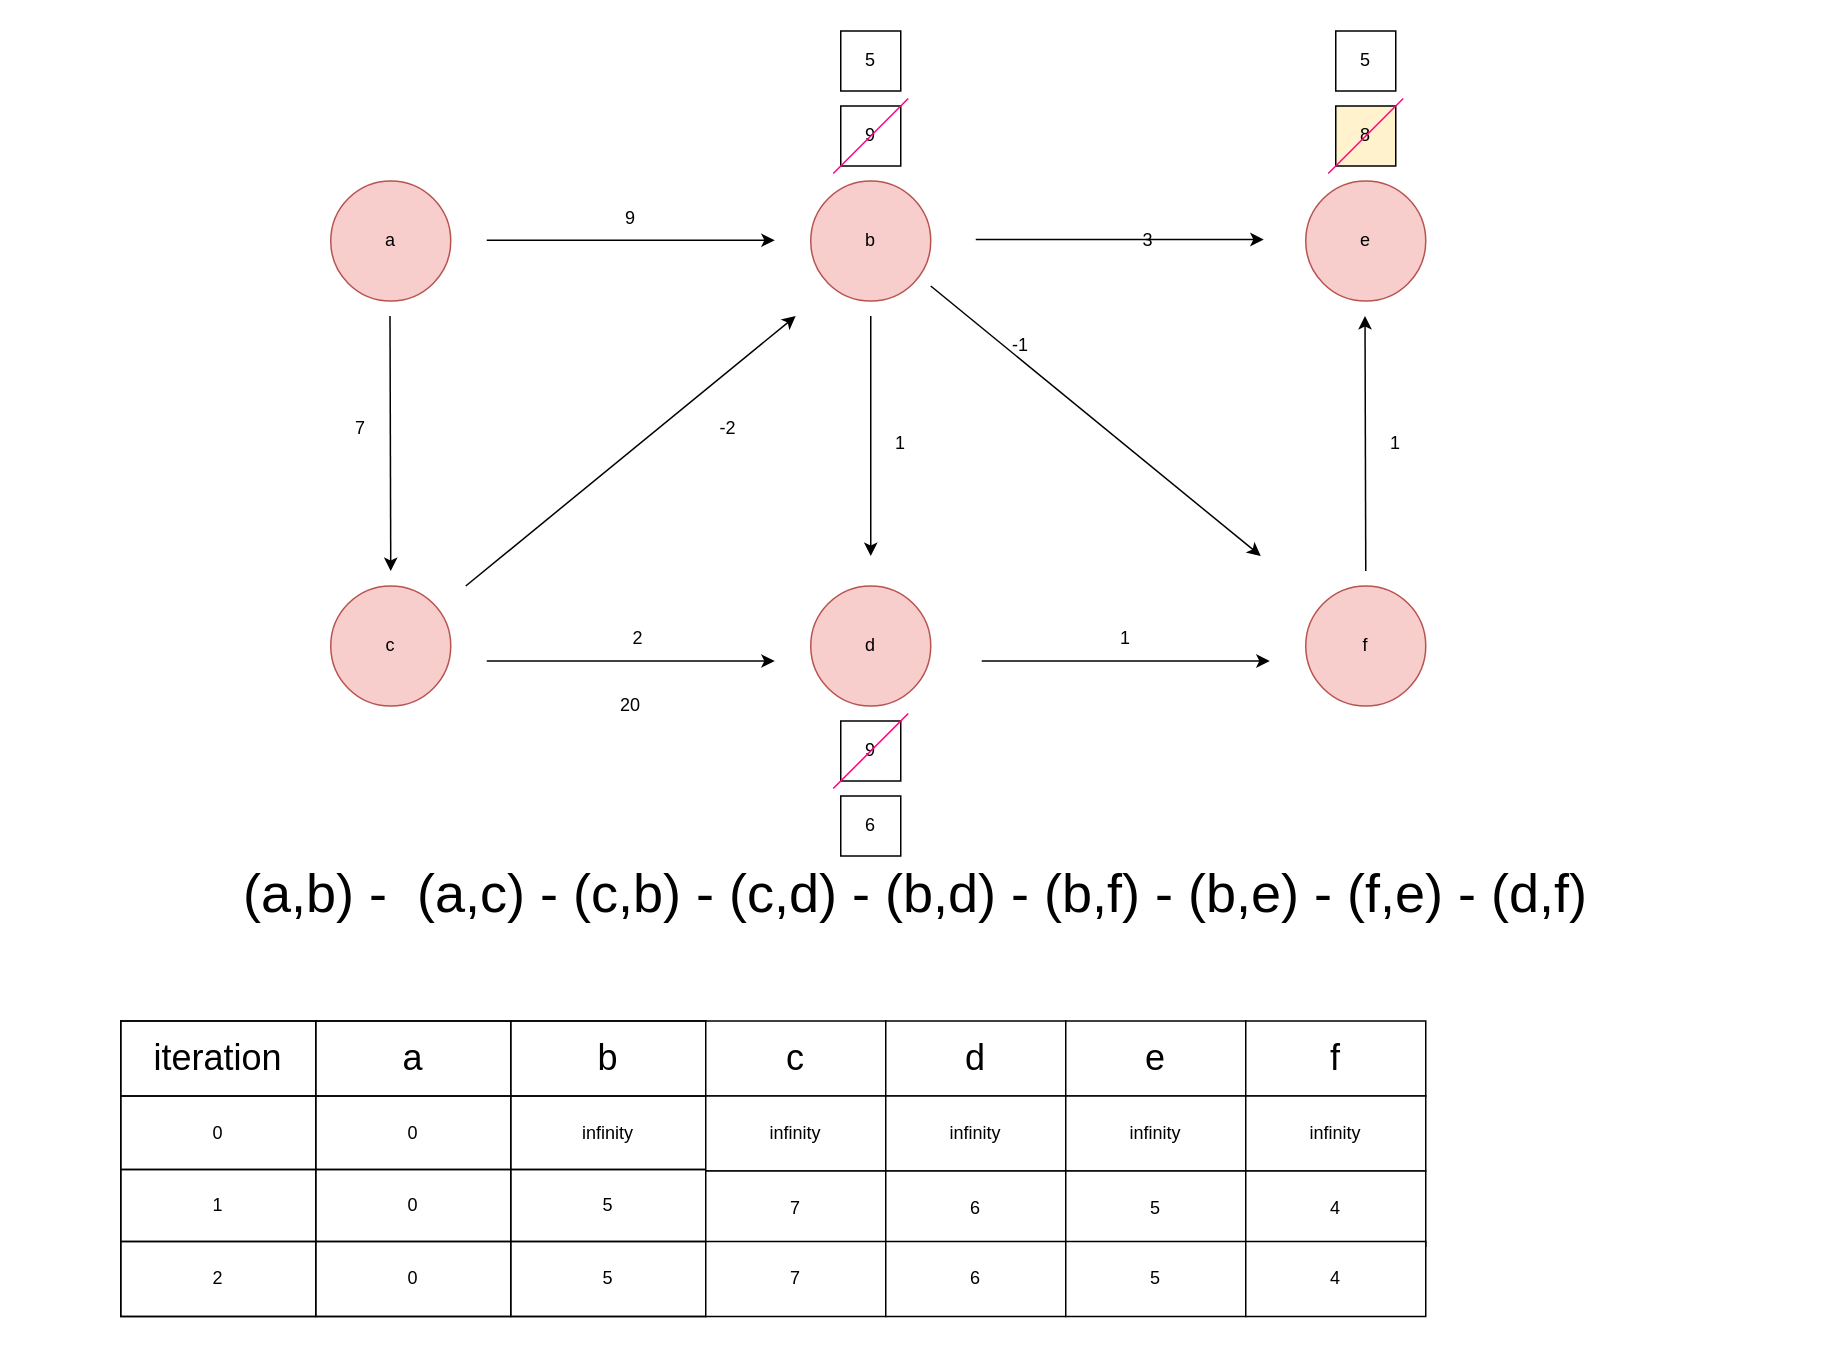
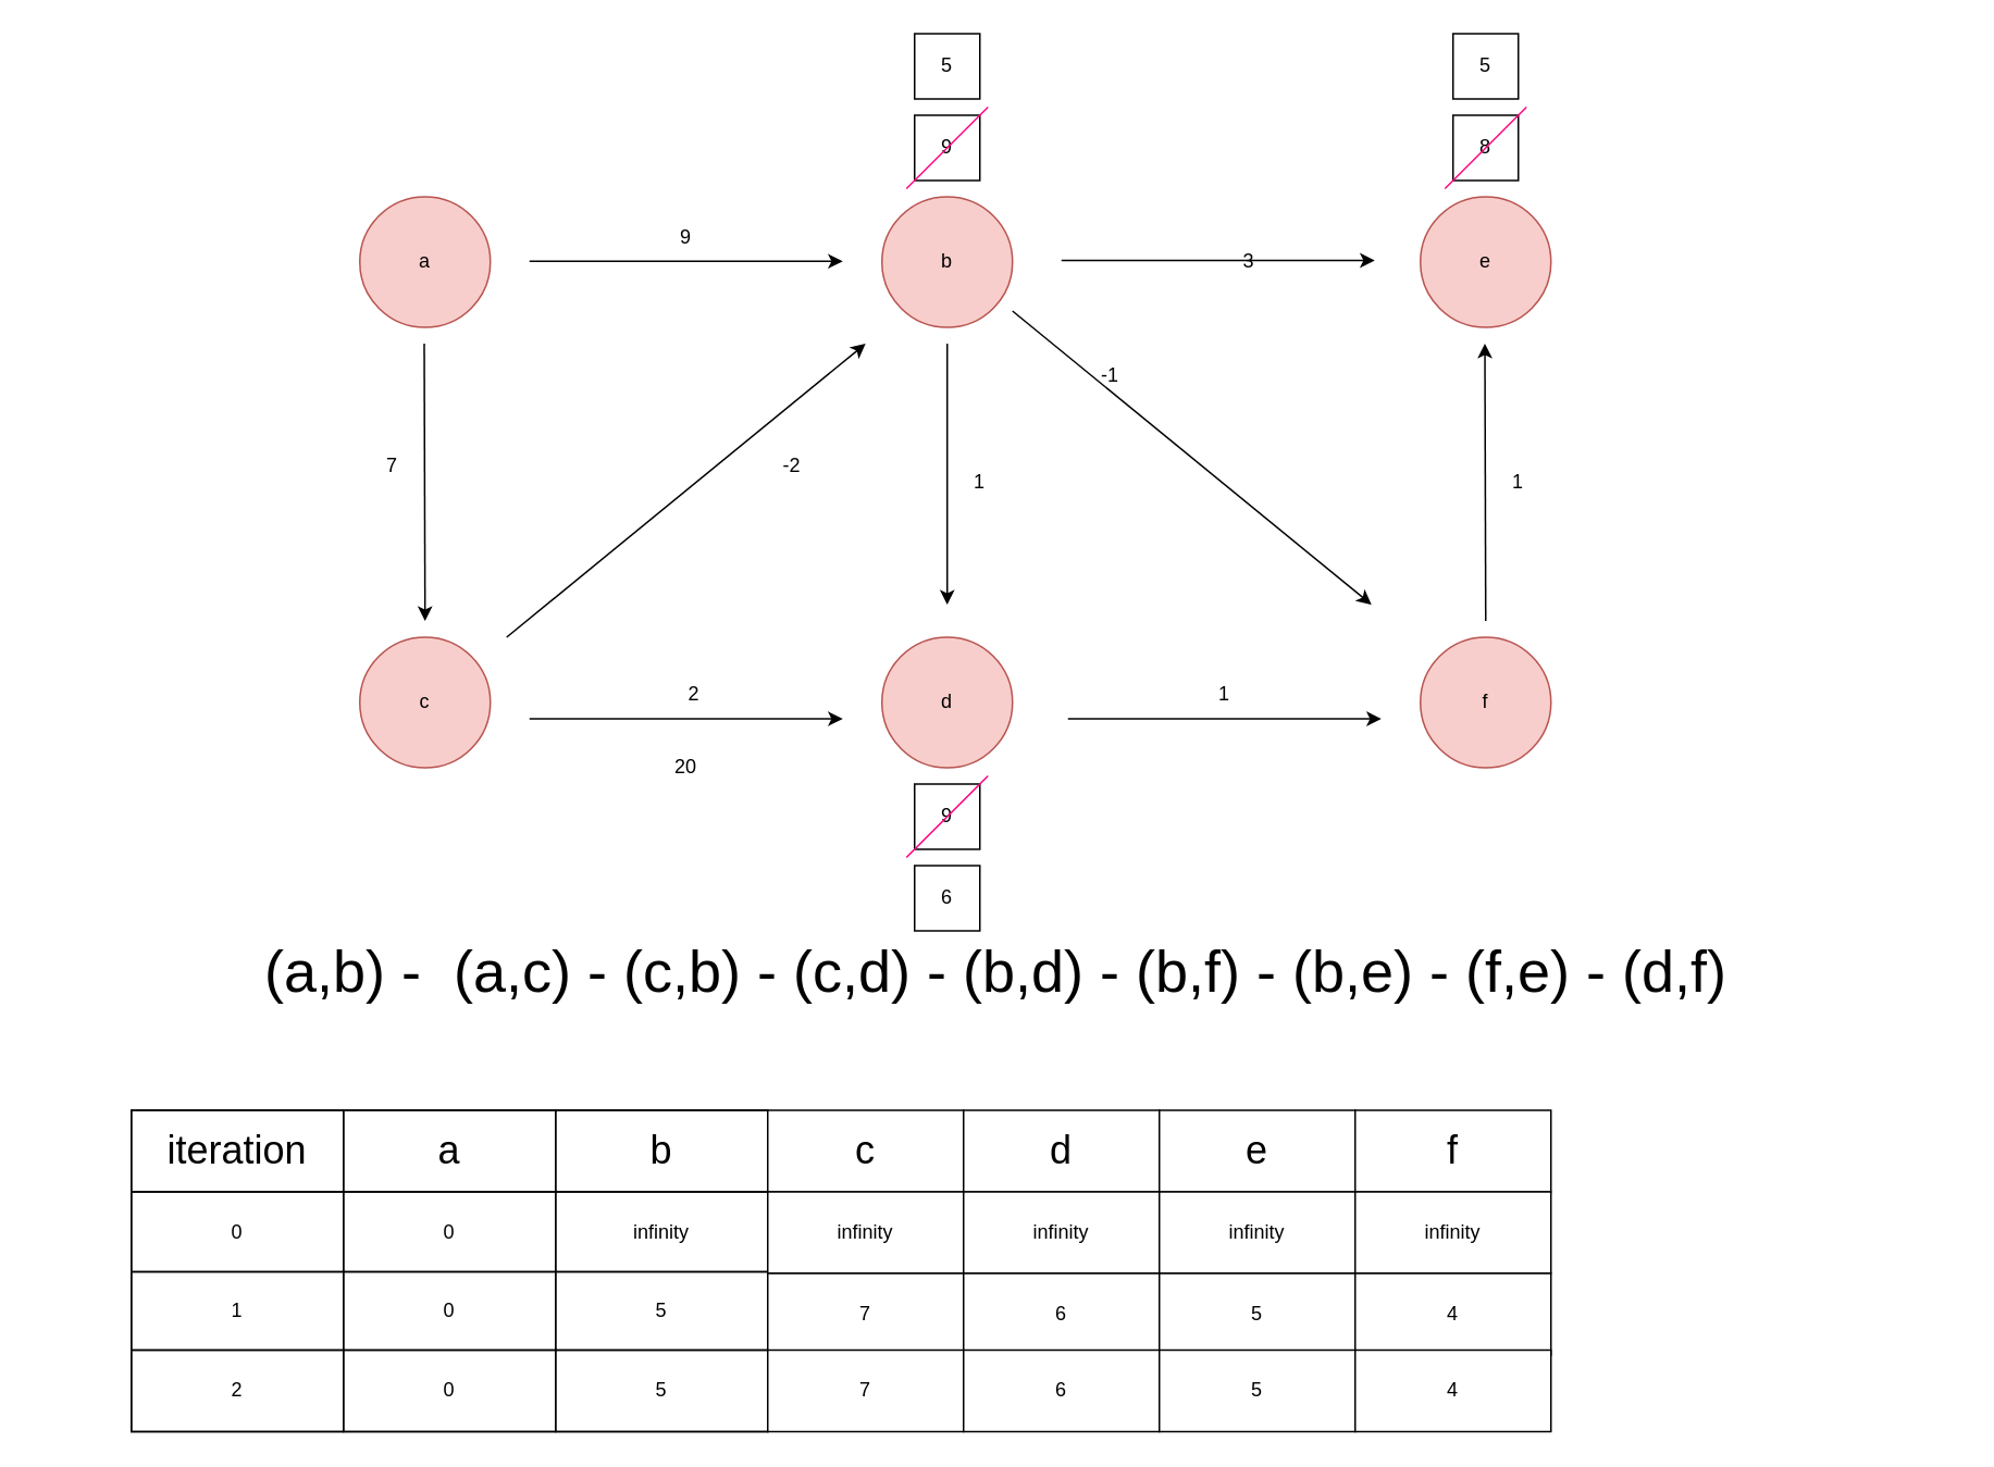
  <mxCell id="0" />
  <mxCell id="1" parent="0" />
  <mxCell id="2" value="a" style="ellipse;whiteSpace=wrap;html=1;aspect=fixed;fillColor=#f8cecc;strokeColor=#b85450;" parent="1" vertex="1"><mxGeometry x="220" y="120" width="80" height="80" as="geometry" /></mxCell>
  <mxCell id="3" value="b" style="ellipse;whiteSpace=wrap;html=1;aspect=fixed;fillColor=#f8cecc;strokeColor=#b85450;" parent="1" vertex="1"><mxGeometry x="540" y="120" width="80" height="80" as="geometry" /></mxCell>
  <mxCell id="4" value="c" style="ellipse;whiteSpace=wrap;html=1;aspect=fixed;fillColor=#f8cecc;strokeColor=#b85450;" parent="1" vertex="1"><mxGeometry x="220" y="390" width="80" height="80" as="geometry" /></mxCell>
  <mxCell id="5" value="d" style="ellipse;whiteSpace=wrap;html=1;aspect=fixed;fillColor=#f8cecc;strokeColor=#b85450;" parent="1" vertex="1"><mxGeometry x="540" y="390" width="80" height="80" as="geometry" /></mxCell>
  <mxCell id="6" value="e" style="ellipse;whiteSpace=wrap;html=1;aspect=fixed;fillColor=#f8cecc;strokeColor=#b85450;" parent="1" vertex="1"><mxGeometry x="870" y="120" width="80" height="80" as="geometry" /></mxCell>
  <mxCell id="7" value="" style="endArrow=classic;html=1;rounded=0;" parent="1" edge="1"><mxGeometry width="50" height="50" relative="1" as="geometry"><mxPoint x="259.5" y="210" as="sourcePoint" /><mxPoint x="260" y="380" as="targetPoint" /></mxGeometry></mxCell>
  <mxCell id="8" value="" style="endArrow=classic;html=1;rounded=0;" parent="1" edge="1"><mxGeometry width="50" height="50" relative="1" as="geometry"><mxPoint x="580" y="210" as="sourcePoint" /><mxPoint x="580" y="370" as="targetPoint" /></mxGeometry></mxCell>
  <mxCell id="9" value="" style="endArrow=classic;html=1;rounded=0;" parent="1" edge="1"><mxGeometry width="50" height="50" relative="1" as="geometry"><mxPoint x="620" y="190" as="sourcePoint" /><mxPoint x="840" y="370" as="targetPoint" /></mxGeometry></mxCell>
  <mxCell id="10" value="20" style="text;html=1;strokeColor=none;fillColor=none;align=center;verticalAlign=middle;whiteSpace=wrap;rounded=0;" parent="1" vertex="1"><mxGeometry x="390" y="455" width="60" height="30" as="geometry" /></mxCell>
  <mxCell id="11" value="2" style="text;html=1;strokeColor=none;fillColor=none;align=center;verticalAlign=middle;whiteSpace=wrap;rounded=0;" parent="1" vertex="1"><mxGeometry x="395" y="410" width="60" height="30" as="geometry" /></mxCell>
  <mxCell id="12" value="1" style="text;html=1;strokeColor=none;fillColor=none;align=center;verticalAlign=middle;whiteSpace=wrap;rounded=0;" parent="1" vertex="1"><mxGeometry x="570" y="280" width="60" height="30" as="geometry" /></mxCell>
  <mxCell id="13" value="9" style="text;html=1;strokeColor=none;fillColor=none;align=center;verticalAlign=middle;whiteSpace=wrap;rounded=0;" parent="1" vertex="1"><mxGeometry x="390" y="130" width="60" height="30" as="geometry" /></mxCell>
  <mxCell id="14" value="7" style="text;html=1;strokeColor=none;fillColor=none;align=center;verticalAlign=middle;whiteSpace=wrap;rounded=0;" parent="1" vertex="1"><mxGeometry x="210" y="270" width="60" height="30" as="geometry" /></mxCell>
  <mxCell id="15" value="1" style="text;html=1;strokeColor=none;fillColor=none;align=center;verticalAlign=middle;whiteSpace=wrap;rounded=0;" parent="1" vertex="1"><mxGeometry x="900" y="280" width="60" height="30" as="geometry" /></mxCell>
  <mxCell id="16" value="&lt;font style=&quot;font-size: 36px;&quot;&gt;(a,b) -&amp;nbsp; (a,c) - (c,b) - (c,d) - (b,d) - (b,f) - (b,e) - (f,e) - (d,f)&lt;/font&gt;" style="text;html=1;strokeColor=none;fillColor=none;align=center;verticalAlign=middle;whiteSpace=wrap;rounded=0;" parent="1" vertex="1"><mxGeometry x="20" y="580" width="1180" height="30" as="geometry" /></mxCell>
  <mxCell id="17" value="" style="endArrow=classic;html=1;rounded=0;" parent="1" edge="1"><mxGeometry width="50" height="50" relative="1" as="geometry"><mxPoint x="324" y="159.5" as="sourcePoint" /><mxPoint x="516" y="159.5" as="targetPoint" /></mxGeometry></mxCell>
  <mxCell id="18" value="3" style="text;html=1;strokeColor=none;fillColor=none;align=center;verticalAlign=middle;whiteSpace=wrap;rounded=0;" parent="1" vertex="1"><mxGeometry x="735" y="145" width="60" height="30" as="geometry" /></mxCell>
  <mxCell id="19" value="f" style="ellipse;whiteSpace=wrap;html=1;aspect=fixed;fillColor=#f8cecc;strokeColor=#b85450;" parent="1" vertex="1"><mxGeometry x="870" y="390" width="80" height="80" as="geometry" /></mxCell>
  <mxCell id="20" value="" style="endArrow=classic;html=1;rounded=0;" parent="1" edge="1"><mxGeometry width="50" height="50" relative="1" as="geometry"><mxPoint x="310" y="390" as="sourcePoint" /><mxPoint x="530" y="210" as="targetPoint" /></mxGeometry></mxCell>
  <mxCell id="21" value="" style="endArrow=classic;html=1;rounded=0;" parent="1" edge="1"><mxGeometry width="50" height="50" relative="1" as="geometry"><mxPoint x="650" y="159" as="sourcePoint" /><mxPoint x="842" y="159" as="targetPoint" /></mxGeometry></mxCell>
  <mxCell id="22" value="-2" style="text;html=1;strokeColor=none;fillColor=none;align=center;verticalAlign=middle;whiteSpace=wrap;rounded=0;" parent="1" vertex="1"><mxGeometry x="455" y="270" width="60" height="30" as="geometry" /></mxCell>
  <mxCell id="23" value="" style="childLayout=tableLayout;recursiveResize=0;shadow=0;fillColor=default;" parent="1" vertex="1"><mxGeometry x="80" y="680" width="390" height="197" as="geometry" /></mxCell>
  <mxCell id="24" value="" style="shape=tableRow;horizontal=0;startSize=0;swimlaneHead=0;swimlaneBody=0;top=0;left=0;bottom=0;right=0;dropTarget=0;collapsible=0;recursiveResize=0;expand=0;fontStyle=0;fillColor=none;strokeColor=inherit;" parent="23" vertex="1"><mxGeometry width="390" height="50" as="geometry" /></mxCell>
  <mxCell id="25" value="&lt;font style=&quot;font-size: 24px;&quot;&gt;iteration&lt;/font&gt;" style="connectable=0;recursiveResize=0;strokeColor=inherit;fillColor=none;align=center;whiteSpace=wrap;html=1;" parent="24" vertex="1"><mxGeometry width="130" height="50" as="geometry"><mxRectangle width="130" height="50" as="alternateBounds" /></mxGeometry></mxCell>
  <mxCell id="26" value="&lt;font style=&quot;font-size: 24px;&quot;&gt;a&lt;/font&gt;" style="connectable=0;recursiveResize=0;strokeColor=inherit;fillColor=none;align=center;whiteSpace=wrap;html=1;" parent="24" vertex="1"><mxGeometry x="130" width="130" height="50" as="geometry"><mxRectangle width="130" height="50" as="alternateBounds" /></mxGeometry></mxCell>
  <mxCell id="27" value="&lt;font style=&quot;font-size: 24px;&quot;&gt;b&lt;/font&gt;" style="connectable=0;recursiveResize=0;strokeColor=inherit;fillColor=none;align=center;whiteSpace=wrap;html=1;" parent="24" vertex="1"><mxGeometry x="260" width="130" height="50" as="geometry"><mxRectangle width="130" height="50" as="alternateBounds" /></mxGeometry></mxCell>
  <mxCell id="28" value="" style="shape=tableRow;horizontal=0;startSize=0;swimlaneHead=0;swimlaneBody=0;top=0;left=0;bottom=0;right=0;dropTarget=0;collapsible=0;recursiveResize=0;expand=0;fontStyle=0;fillColor=none;strokeColor=inherit;" parent="23" vertex="1"><mxGeometry y="50" width="390" height="49" as="geometry" /></mxCell>
  <mxCell id="29" value="0" style="connectable=0;recursiveResize=0;strokeColor=inherit;fillColor=none;align=center;whiteSpace=wrap;html=1;" parent="28" vertex="1"><mxGeometry width="130" height="49" as="geometry"><mxRectangle width="130" height="49" as="alternateBounds" /></mxGeometry></mxCell>
  <mxCell id="30" value="0" style="connectable=0;recursiveResize=0;strokeColor=inherit;fillColor=none;align=center;whiteSpace=wrap;html=1;" parent="28" vertex="1"><mxGeometry x="130" width="130" height="49" as="geometry"><mxRectangle width="130" height="49" as="alternateBounds" /></mxGeometry></mxCell>
  <mxCell id="31" value="infinity" style="connectable=0;recursiveResize=0;strokeColor=inherit;fillColor=none;align=center;whiteSpace=wrap;html=1;" parent="28" vertex="1"><mxGeometry x="260" width="130" height="49" as="geometry"><mxRectangle width="130" height="49" as="alternateBounds" /></mxGeometry></mxCell>
  <mxCell id="32" style="shape=tableRow;horizontal=0;startSize=0;swimlaneHead=0;swimlaneBody=0;top=0;left=0;bottom=0;right=0;dropTarget=0;collapsible=0;recursiveResize=0;expand=0;fontStyle=0;fillColor=none;strokeColor=inherit;" parent="23" vertex="1"><mxGeometry y="99" width="390" height="48" as="geometry" /></mxCell>
  <mxCell id="33" value="1" style="connectable=0;recursiveResize=0;strokeColor=inherit;fillColor=none;align=center;whiteSpace=wrap;html=1;" parent="32" vertex="1"><mxGeometry width="130" height="48" as="geometry"><mxRectangle width="130" height="48" as="alternateBounds" /></mxGeometry></mxCell>
  <mxCell id="34" value="0" style="connectable=0;recursiveResize=0;strokeColor=inherit;fillColor=none;align=center;whiteSpace=wrap;html=1;" parent="32" vertex="1"><mxGeometry x="130" width="130" height="48" as="geometry"><mxRectangle width="130" height="48" as="alternateBounds" /></mxGeometry></mxCell>
  <mxCell id="35" value="5" style="connectable=0;recursiveResize=0;strokeColor=inherit;fillColor=none;align=center;whiteSpace=wrap;html=1;" parent="32" vertex="1"><mxGeometry x="260" width="130" height="48" as="geometry"><mxRectangle width="130" height="48" as="alternateBounds" /></mxGeometry></mxCell>
  <mxCell id="36" style="shape=tableRow;horizontal=0;startSize=0;swimlaneHead=0;swimlaneBody=0;top=0;left=0;bottom=0;right=0;dropTarget=0;collapsible=0;recursiveResize=0;expand=0;fontStyle=0;fillColor=none;strokeColor=inherit;" parent="23" vertex="1"><mxGeometry y="147" width="390" height="50" as="geometry" /></mxCell>
  <mxCell id="37" value="2" style="connectable=0;recursiveResize=0;strokeColor=inherit;fillColor=none;align=center;whiteSpace=wrap;html=1;" parent="36" vertex="1"><mxGeometry width="130" height="50" as="geometry"><mxRectangle width="130" height="50" as="alternateBounds" /></mxGeometry></mxCell>
  <mxCell id="38" value="0" style="connectable=0;recursiveResize=0;strokeColor=inherit;fillColor=none;align=center;whiteSpace=wrap;html=1;" parent="36" vertex="1"><mxGeometry x="130" width="130" height="50" as="geometry"><mxRectangle width="130" height="50" as="alternateBounds" /></mxGeometry></mxCell>
  <mxCell id="39" value="5" style="connectable=0;recursiveResize=0;strokeColor=inherit;fillColor=none;align=center;whiteSpace=wrap;html=1;" parent="36" vertex="1"><mxGeometry x="260" width="130" height="50" as="geometry"><mxRectangle width="130" height="50" as="alternateBounds" /></mxGeometry></mxCell>
  <mxCell id="40" value="&lt;font style=&quot;font-size: 24px;&quot;&gt;c&lt;/font&gt;" style="rounded=0;whiteSpace=wrap;html=1;" parent="1" vertex="1"><mxGeometry x="470" y="680" width="120" height="50" as="geometry" /></mxCell>
  <mxCell id="41" value="infinity" style="rounded=0;whiteSpace=wrap;html=1;" parent="1" vertex="1"><mxGeometry x="470" y="730" width="120" height="50" as="geometry" /></mxCell>
  <mxCell id="42" value="7" style="rounded=0;whiteSpace=wrap;html=1;" parent="1" vertex="1"><mxGeometry x="470" y="780" width="120" height="50" as="geometry" /></mxCell>
  <mxCell id="43" value="7" style="rounded=0;whiteSpace=wrap;html=1;" parent="1" vertex="1"><mxGeometry x="470" y="827" width="120" height="50" as="geometry" /></mxCell>
  <mxCell id="44" value="&lt;font style=&quot;font-size: 24px;&quot;&gt;d&lt;/font&gt;" style="rounded=0;whiteSpace=wrap;html=1;" parent="1" vertex="1"><mxGeometry x="590" y="680" width="120" height="50" as="geometry" /></mxCell>
  <mxCell id="45" value="infinity" style="rounded=0;whiteSpace=wrap;html=1;" parent="1" vertex="1"><mxGeometry x="590" y="730" width="120" height="50" as="geometry" /></mxCell>
  <mxCell id="46" value="6" style="rounded=0;whiteSpace=wrap;html=1;" parent="1" vertex="1"><mxGeometry x="590" y="780" width="120" height="50" as="geometry" /></mxCell>
  <mxCell id="47" value="6" style="rounded=0;whiteSpace=wrap;html=1;" parent="1" vertex="1"><mxGeometry x="590" y="827" width="120" height="50" as="geometry" /></mxCell>
  <mxCell id="48" value="&lt;font style=&quot;font-size: 24px;&quot;&gt;e&lt;/font&gt;" style="rounded=0;whiteSpace=wrap;html=1;" parent="1" vertex="1"><mxGeometry x="710" y="680" width="120" height="50" as="geometry" /></mxCell>
  <mxCell id="49" value="infinity" style="rounded=0;whiteSpace=wrap;html=1;" parent="1" vertex="1"><mxGeometry x="710" y="730" width="120" height="50" as="geometry" /></mxCell>
  <mxCell id="50" value="5" style="rounded=0;whiteSpace=wrap;html=1;" parent="1" vertex="1"><mxGeometry x="710" y="780" width="120" height="50" as="geometry" /></mxCell>
  <mxCell id="51" value="5" style="rounded=0;whiteSpace=wrap;html=1;" parent="1" vertex="1"><mxGeometry x="710" y="827" width="120" height="50" as="geometry" /></mxCell>
  <mxCell id="52" value="&lt;font style=&quot;font-size: 24px;&quot;&gt;f&lt;/font&gt;" style="rounded=0;whiteSpace=wrap;html=1;" parent="1" vertex="1"><mxGeometry x="830" y="680" width="120" height="50" as="geometry" /></mxCell>
  <mxCell id="53" value="infinity" style="rounded=0;whiteSpace=wrap;html=1;" parent="1" vertex="1"><mxGeometry x="830" y="730" width="120" height="50" as="geometry" /></mxCell>
  <mxCell id="54" value="4" style="rounded=0;whiteSpace=wrap;html=1;" parent="1" vertex="1"><mxGeometry x="830" y="780" width="120" height="50" as="geometry" /></mxCell>
  <mxCell id="55" value="4" style="rounded=0;whiteSpace=wrap;html=1;" parent="1" vertex="1"><mxGeometry x="830" y="827" width="120" height="50" as="geometry" /></mxCell>
  <mxCell id="56" value="9" style="rounded=0;whiteSpace=wrap;html=1;" parent="1" vertex="1"><mxGeometry x="560" y="480" width="40" height="40" as="geometry" /></mxCell>
  <mxCell id="57" value="" style="endArrow=none;html=1;rounded=0;strokeColor=#FF0080;" parent="1" edge="1"><mxGeometry width="50" height="50" relative="1" as="geometry"><mxPoint x="555" y="525" as="sourcePoint" /><mxPoint x="605" y="475" as="targetPoint" /></mxGeometry></mxCell>
  <mxCell id="58" value="6" style="rounded=0;whiteSpace=wrap;html=1;" parent="1" vertex="1"><mxGeometry x="560" y="530" width="40" height="40" as="geometry" /></mxCell>
  <mxCell id="59" value="9" style="rounded=0;whiteSpace=wrap;html=1;" parent="1" vertex="1"><mxGeometry x="560" y="70" width="40" height="40" as="geometry" /></mxCell>
  <mxCell id="60" value="5" style="rounded=0;whiteSpace=wrap;html=1;" parent="1" vertex="1"><mxGeometry x="560" y="20" width="40" height="40" as="geometry" /></mxCell>
  <mxCell id="61" value="" style="endArrow=none;html=1;rounded=0;strokeColor=#FF0080;" parent="1" edge="1"><mxGeometry width="50" height="50" relative="1" as="geometry"><mxPoint x="555" y="115" as="sourcePoint" /><mxPoint x="605" y="65" as="targetPoint" /></mxGeometry></mxCell>
  <mxCell id="62" value="" style="endArrow=classic;html=1;rounded=0;" parent="1" edge="1"><mxGeometry width="50" height="50" relative="1" as="geometry"><mxPoint x="324" y="440" as="sourcePoint" /><mxPoint x="516" y="440" as="targetPoint" /></mxGeometry></mxCell>
  <mxCell id="63" value="" style="endArrow=classic;html=1;rounded=0;" parent="1" edge="1"><mxGeometry width="50" height="50" relative="1" as="geometry"><mxPoint x="654" y="440" as="sourcePoint" /><mxPoint x="846" y="440" as="targetPoint" /></mxGeometry></mxCell>
  <mxCell id="64" value="1" style="text;html=1;strokeColor=none;fillColor=none;align=center;verticalAlign=middle;whiteSpace=wrap;rounded=0;" parent="1" vertex="1"><mxGeometry x="720" y="410" width="60" height="30" as="geometry" /></mxCell>
  <mxCell id="65" value="-1" style="text;html=1;strokeColor=none;fillColor=none;align=center;verticalAlign=middle;whiteSpace=wrap;rounded=0;" parent="1" vertex="1"><mxGeometry x="650" y="215" width="60" height="30" as="geometry" /></mxCell>
  <mxCell id="66" value="" style="endArrow=classic;html=1;rounded=0;" parent="1" edge="1"><mxGeometry width="50" height="50" relative="1" as="geometry"><mxPoint x="910" y="380" as="sourcePoint" /><mxPoint x="909.5" y="210" as="targetPoint" /></mxGeometry></mxCell>
- <mxCell id="67" value="8" style="rounded=0;whiteSpace=wrap;html=1;fillColor=#fff2cc;" parent="1" vertex="1"><mxGeometry x="890" y="70" width="40" height="40" as="geometry" /></mxCell>
+ <mxCell id="67" value="8" style="rounded=0;whiteSpace=wrap;html=1;" parent="1" vertex="1"><mxGeometry x="890" y="70" width="40" height="40" as="geometry" /></mxCell>
  <mxCell id="68" value="5" style="rounded=0;whiteSpace=wrap;html=1;" parent="1" vertex="1"><mxGeometry x="890" y="20" width="40" height="40" as="geometry" /></mxCell>
  <mxCell id="69" value="" style="endArrow=none;html=1;rounded=0;strokeColor=#FF0080;" parent="1" edge="1"><mxGeometry width="50" height="50" relative="1" as="geometry"><mxPoint x="885" y="115" as="sourcePoint" /><mxPoint x="935" y="65" as="targetPoint" /></mxGeometry></mxCell>
